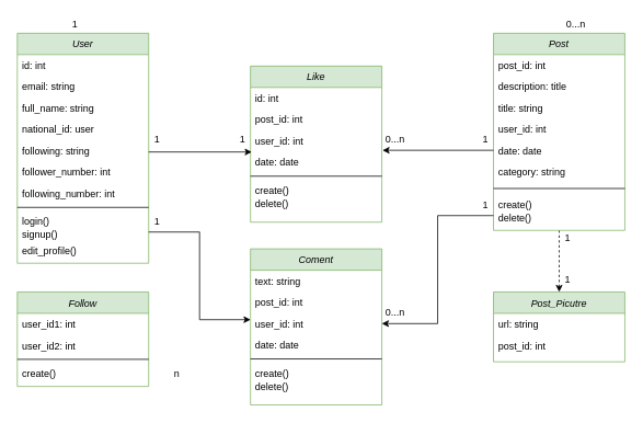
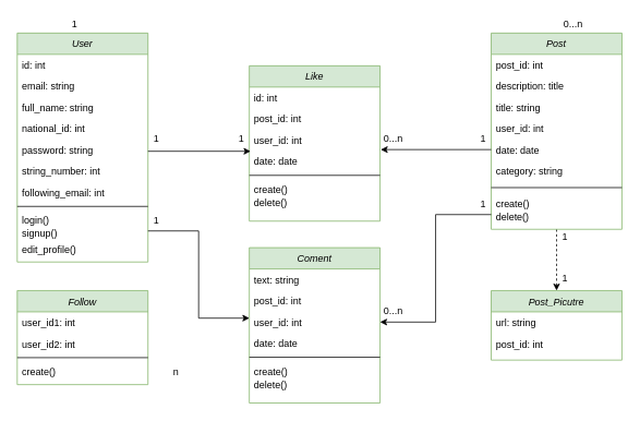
  <mxCell id="0" />
  <mxCell id="1" parent="0" />
  <mxCell id="2" value="User" style="swimlane;fontStyle=2;align=center;verticalAlign=top;childLayout=stackLayout;horizontal=1;startSize=26;horizontalStack=0;resizeParent=1;resizeLast=0;collapsible=1;marginBottom=0;rounded=0;shadow=0;strokeWidth=1;fillColor=#d5e8d4;strokeColor=#82b366;" parent="1" vertex="1"><mxGeometry x="20" y="40" width="160" height="280" as="geometry"><mxRectangle x="230" y="140" width="160" height="26" as="alternateBounds" /></mxGeometry></mxCell>
  <mxCell id="3" value="id: int" style="text;align=left;verticalAlign=top;spacingLeft=4;spacingRight=4;overflow=hidden;rotatable=0;points=[[0,0.5],[1,0.5]];portConstraint=eastwest;" parent="2" vertex="1"><mxGeometry y="26" width="160" height="26" as="geometry" /></mxCell>
  <mxCell id="4" value="email: string" style="text;align=left;verticalAlign=top;spacingLeft=4;spacingRight=4;overflow=hidden;rotatable=0;points=[[0,0.5],[1,0.5]];portConstraint=eastwest;rounded=0;shadow=0;html=0;" parent="2" vertex="1"><mxGeometry y="52" width="160" height="26" as="geometry" /></mxCell>
  <mxCell id="5" value="full_name: string" style="text;align=left;verticalAlign=top;spacingLeft=4;spacingRight=4;overflow=hidden;rotatable=0;points=[[0,0.5],[1,0.5]];portConstraint=eastwest;rounded=0;shadow=0;html=0;" parent="2" vertex="1"><mxGeometry y="78" width="160" height="26" as="geometry" /></mxCell>
- <mxCell id="6" value="national_id: user" style="text;align=left;verticalAlign=top;spacingLeft=4;spacingRight=4;overflow=hidden;rotatable=0;points=[[0,0.5],[1,0.5]];portConstraint=eastwest;rounded=0;shadow=0;html=0;" vertex="1" parent="2"><mxGeometry y="104" width="160" height="26" as="geometry" /></mxCell>
- <mxCell id="7" value="following: string" style="text;align=left;verticalAlign=top;spacingLeft=4;spacingRight=4;overflow=hidden;rotatable=0;points=[[0,0.5],[1,0.5]];portConstraint=eastwest;rounded=0;shadow=0;html=0;" vertex="1" parent="2"><mxGeometry y="130" width="160" height="26" as="geometry" /></mxCell>
- <mxCell id="8" value="follower_number: int" style="text;align=left;verticalAlign=top;spacingLeft=4;spacingRight=4;overflow=hidden;rotatable=0;points=[[0,0.5],[1,0.5]];portConstraint=eastwest;rounded=0;shadow=0;html=0;" vertex="1" parent="2"><mxGeometry y="156" width="160" height="26" as="geometry" /></mxCell>
- <mxCell id="9" value="following_number: int" style="text;align=left;verticalAlign=top;spacingLeft=4;spacingRight=4;overflow=hidden;rotatable=0;points=[[0,0.5],[1,0.5]];portConstraint=eastwest;rounded=0;shadow=0;html=0;" vertex="1" parent="2"><mxGeometry y="182" width="160" height="26" as="geometry" /></mxCell>
+ <mxCell id="6" value="national_id: int" style="text;align=left;verticalAlign=top;spacingLeft=4;spacingRight=4;overflow=hidden;rotatable=0;points=[[0,0.5],[1,0.5]];portConstraint=eastwest;rounded=0;shadow=0;html=0;" vertex="1" parent="2"><mxGeometry y="104" width="160" height="26" as="geometry" /></mxCell>
+ <mxCell id="7" value="password: string" style="text;align=left;verticalAlign=top;spacingLeft=4;spacingRight=4;overflow=hidden;rotatable=0;points=[[0,0.5],[1,0.5]];portConstraint=eastwest;rounded=0;shadow=0;html=0;" vertex="1" parent="2"><mxGeometry y="130" width="160" height="26" as="geometry" /></mxCell>
+ <mxCell id="8" value="string_number: int" style="text;align=left;verticalAlign=top;spacingLeft=4;spacingRight=4;overflow=hidden;rotatable=0;points=[[0,0.5],[1,0.5]];portConstraint=eastwest;rounded=0;shadow=0;html=0;" vertex="1" parent="2"><mxGeometry y="156" width="160" height="26" as="geometry" /></mxCell>
+ <mxCell id="9" value="following_email: int" style="text;align=left;verticalAlign=top;spacingLeft=4;spacingRight=4;overflow=hidden;rotatable=0;points=[[0,0.5],[1,0.5]];portConstraint=eastwest;rounded=0;shadow=0;html=0;" vertex="1" parent="2"><mxGeometry y="182" width="160" height="26" as="geometry" /></mxCell>
  <mxCell id="10" value="" style="line;html=1;strokeWidth=1;align=left;verticalAlign=middle;spacingTop=-1;spacingLeft=3;spacingRight=3;rotatable=0;labelPosition=right;points=[];portConstraint=eastwest;" vertex="1" parent="2"><mxGeometry y="208" width="160" height="8" as="geometry" /></mxCell>
  <mxCell id="11" value="login()" style="text;align=left;verticalAlign=top;spacingLeft=4;spacingRight=4;overflow=hidden;rotatable=0;points=[[0,0.5],[1,0.5]];portConstraint=eastwest;rounded=0;shadow=0;html=0;" vertex="1" parent="2"><mxGeometry y="216" width="160" height="16" as="geometry" /></mxCell>
  <mxCell id="12" value="signup()" style="text;align=left;verticalAlign=top;spacingLeft=4;spacingRight=4;overflow=hidden;rotatable=0;points=[[0,0.5],[1,0.5]];portConstraint=eastwest;rounded=0;shadow=0;html=0;" vertex="1" parent="2"><mxGeometry y="232" width="160" height="20" as="geometry" /></mxCell>
  <mxCell id="13" value="edit_profile()" style="text;align=left;verticalAlign=top;spacingLeft=4;spacingRight=4;overflow=hidden;rotatable=0;points=[[0,0.5],[1,0.5]];portConstraint=eastwest;rounded=0;shadow=0;html=0;" vertex="1" parent="2"><mxGeometry y="252" width="160" height="20" as="geometry" /></mxCell>
  <mxCell id="14" style="edgeStyle=orthogonalEdgeStyle;rounded=0;orthogonalLoop=1;jettySize=auto;html=1;entryX=0.5;entryY=0;entryDx=0;entryDy=0;dashed=1;" edge="1" parent="1" source="15" target="46"><mxGeometry relative="1" as="geometry" /></mxCell>
  <mxCell id="15" value="Post" style="swimlane;fontStyle=2;align=center;verticalAlign=top;childLayout=stackLayout;horizontal=1;startSize=26;horizontalStack=0;resizeParent=1;resizeLast=0;collapsible=1;marginBottom=0;rounded=0;shadow=0;strokeWidth=1;fillColor=#d5e8d4;strokeColor=#82b366;" vertex="1" parent="1"><mxGeometry x="600" y="40" width="160" height="240" as="geometry"><mxRectangle x="230" y="140" width="160" height="26" as="alternateBounds" /></mxGeometry></mxCell>
  <mxCell id="16" value="post_id: int" style="text;align=left;verticalAlign=top;spacingLeft=4;spacingRight=4;overflow=hidden;rotatable=0;points=[[0,0.5],[1,0.5]];portConstraint=eastwest;" vertex="1" parent="15"><mxGeometry y="26" width="160" height="26" as="geometry" /></mxCell>
  <mxCell id="17" value="description: title" style="text;align=left;verticalAlign=top;spacingLeft=4;spacingRight=4;overflow=hidden;rotatable=0;points=[[0,0.5],[1,0.5]];portConstraint=eastwest;rounded=0;shadow=0;html=0;" vertex="1" parent="15"><mxGeometry y="52" width="160" height="26" as="geometry" /></mxCell>
  <mxCell id="18" value="title: string" style="text;align=left;verticalAlign=top;spacingLeft=4;spacingRight=4;overflow=hidden;rotatable=0;points=[[0,0.5],[1,0.5]];portConstraint=eastwest;rounded=0;shadow=0;html=0;" vertex="1" parent="15"><mxGeometry y="78" width="160" height="26" as="geometry" /></mxCell>
  <mxCell id="19" value="user_id: int" style="text;align=left;verticalAlign=top;spacingLeft=4;spacingRight=4;overflow=hidden;rotatable=0;points=[[0,0.5],[1,0.5]];portConstraint=eastwest;rounded=0;shadow=0;html=0;" vertex="1" parent="15"><mxGeometry y="104" width="160" height="26" as="geometry" /></mxCell>
  <mxCell id="20" value="date: date" style="text;align=left;verticalAlign=top;spacingLeft=4;spacingRight=4;overflow=hidden;rotatable=0;points=[[0,0.5],[1,0.5]];portConstraint=eastwest;rounded=0;shadow=0;html=0;" vertex="1" parent="15"><mxGeometry y="130" width="160" height="26" as="geometry" /></mxCell>
  <mxCell id="21" value="category: string" style="text;align=left;verticalAlign=top;spacingLeft=4;spacingRight=4;overflow=hidden;rotatable=0;points=[[0,0.5],[1,0.5]];portConstraint=eastwest;rounded=0;shadow=0;html=0;" vertex="1" parent="15"><mxGeometry y="156" width="160" height="26" as="geometry" /></mxCell>
  <mxCell id="22" value="" style="line;html=1;strokeWidth=1;align=left;verticalAlign=middle;spacingTop=-1;spacingLeft=3;spacingRight=3;rotatable=0;labelPosition=right;points=[];portConstraint=eastwest;" vertex="1" parent="15"><mxGeometry y="182" width="160" height="14" as="geometry" /></mxCell>
  <mxCell id="23" value="create()" style="text;align=left;verticalAlign=top;spacingLeft=4;spacingRight=4;overflow=hidden;rotatable=0;points=[[0,0.5],[1,0.5]];portConstraint=eastwest;rounded=0;shadow=0;html=0;" vertex="1" parent="15"><mxGeometry y="196" width="160" height="16" as="geometry" /></mxCell>
  <mxCell id="24" value="delete()" style="text;align=left;verticalAlign=top;spacingLeft=4;spacingRight=4;overflow=hidden;rotatable=0;points=[[0,0.5],[1,0.5]];portConstraint=eastwest;rounded=0;shadow=0;html=0;" vertex="1" parent="15"><mxGeometry y="212" width="160" height="20" as="geometry" /></mxCell>
  <mxCell id="25" value="Like" style="swimlane;fontStyle=2;align=center;verticalAlign=top;childLayout=stackLayout;horizontal=1;startSize=26;horizontalStack=0;resizeParent=1;resizeLast=0;collapsible=1;marginBottom=0;rounded=0;shadow=0;strokeWidth=1;fillColor=#d5e8d4;strokeColor=#82b366;" vertex="1" parent="1"><mxGeometry x="304" y="80" width="160" height="190" as="geometry"><mxRectangle x="230" y="140" width="160" height="26" as="alternateBounds" /></mxGeometry></mxCell>
  <mxCell id="26" value="id: int" style="text;align=left;verticalAlign=top;spacingLeft=4;spacingRight=4;overflow=hidden;rotatable=0;points=[[0,0.5],[1,0.5]];portConstraint=eastwest;" vertex="1" parent="25"><mxGeometry y="26" width="160" height="26" as="geometry" /></mxCell>
  <mxCell id="27" value="post_id: int" style="text;align=left;verticalAlign=top;spacingLeft=4;spacingRight=4;overflow=hidden;rotatable=0;points=[[0,0.5],[1,0.5]];portConstraint=eastwest;rounded=0;shadow=0;html=0;" vertex="1" parent="25"><mxGeometry y="52" width="160" height="26" as="geometry" /></mxCell>
  <mxCell id="28" value="user_id: int" style="text;align=left;verticalAlign=top;spacingLeft=4;spacingRight=4;overflow=hidden;rotatable=0;points=[[0,0.5],[1,0.5]];portConstraint=eastwest;rounded=0;shadow=0;html=0;" vertex="1" parent="25"><mxGeometry y="78" width="160" height="26" as="geometry" /></mxCell>
  <mxCell id="29" value="date: date" style="text;align=left;verticalAlign=top;spacingLeft=4;spacingRight=4;overflow=hidden;rotatable=0;points=[[0,0.5],[1,0.5]];portConstraint=eastwest;rounded=0;shadow=0;html=0;" vertex="1" parent="25"><mxGeometry y="104" width="160" height="26" as="geometry" /></mxCell>
  <mxCell id="30" value="" style="line;html=1;strokeWidth=1;align=left;verticalAlign=middle;spacingTop=-1;spacingLeft=3;spacingRight=3;rotatable=0;labelPosition=right;points=[];portConstraint=eastwest;" vertex="1" parent="25"><mxGeometry y="130" width="160" height="8" as="geometry" /></mxCell>
  <mxCell id="31" value="create()" style="text;align=left;verticalAlign=top;spacingLeft=4;spacingRight=4;overflow=hidden;rotatable=0;points=[[0,0.5],[1,0.5]];portConstraint=eastwest;rounded=0;shadow=0;html=0;" vertex="1" parent="25"><mxGeometry y="138" width="160" height="16" as="geometry" /></mxCell>
  <mxCell id="32" value="delete()" style="text;align=left;verticalAlign=top;spacingLeft=4;spacingRight=4;overflow=hidden;rotatable=0;points=[[0,0.5],[1,0.5]];portConstraint=eastwest;rounded=0;shadow=0;html=0;" vertex="1" parent="25"><mxGeometry y="154" width="160" height="20" as="geometry" /></mxCell>
  <mxCell id="33" value="Coment" style="swimlane;fontStyle=2;align=center;verticalAlign=top;childLayout=stackLayout;horizontal=1;startSize=26;horizontalStack=0;resizeParent=1;resizeLast=0;collapsible=1;marginBottom=0;rounded=0;shadow=0;strokeWidth=1;fillColor=#d5e8d4;strokeColor=#82b366;" vertex="1" parent="1"><mxGeometry x="304" y="302.5" width="160" height="190" as="geometry"><mxRectangle x="230" y="140" width="160" height="26" as="alternateBounds" /></mxGeometry></mxCell>
  <mxCell id="34" value="text: string" style="text;align=left;verticalAlign=top;spacingLeft=4;spacingRight=4;overflow=hidden;rotatable=0;points=[[0,0.5],[1,0.5]];portConstraint=eastwest;" vertex="1" parent="33"><mxGeometry y="26" width="160" height="26" as="geometry" /></mxCell>
  <mxCell id="35" value="post_id: int" style="text;align=left;verticalAlign=top;spacingLeft=4;spacingRight=4;overflow=hidden;rotatable=0;points=[[0,0.5],[1,0.5]];portConstraint=eastwest;rounded=0;shadow=0;html=0;" vertex="1" parent="33"><mxGeometry y="52" width="160" height="26" as="geometry" /></mxCell>
  <mxCell id="36" value="user_id: int" style="text;align=left;verticalAlign=top;spacingLeft=4;spacingRight=4;overflow=hidden;rotatable=0;points=[[0,0.5],[1,0.5]];portConstraint=eastwest;rounded=0;shadow=0;html=0;" vertex="1" parent="33"><mxGeometry y="78" width="160" height="26" as="geometry" /></mxCell>
  <mxCell id="37" value="date: date" style="text;align=left;verticalAlign=top;spacingLeft=4;spacingRight=4;overflow=hidden;rotatable=0;points=[[0,0.5],[1,0.5]];portConstraint=eastwest;rounded=0;shadow=0;html=0;" vertex="1" parent="33"><mxGeometry y="104" width="160" height="26" as="geometry" /></mxCell>
  <mxCell id="38" value="" style="line;html=1;strokeWidth=1;align=left;verticalAlign=middle;spacingTop=-1;spacingLeft=3;spacingRight=3;rotatable=0;labelPosition=right;points=[];portConstraint=eastwest;" vertex="1" parent="33"><mxGeometry y="130" width="160" height="8" as="geometry" /></mxCell>
  <mxCell id="39" value="create()" style="text;align=left;verticalAlign=top;spacingLeft=4;spacingRight=4;overflow=hidden;rotatable=0;points=[[0,0.5],[1,0.5]];portConstraint=eastwest;rounded=0;shadow=0;html=0;" vertex="1" parent="33"><mxGeometry y="138" width="160" height="16" as="geometry" /></mxCell>
  <mxCell id="40" value="delete()" style="text;align=left;verticalAlign=top;spacingLeft=4;spacingRight=4;overflow=hidden;rotatable=0;points=[[0,0.5],[1,0.5]];portConstraint=eastwest;rounded=0;shadow=0;html=0;" vertex="1" parent="33"><mxGeometry y="154" width="160" height="20" as="geometry" /></mxCell>
  <mxCell id="41" value="Follow" style="swimlane;fontStyle=2;align=center;verticalAlign=top;childLayout=stackLayout;horizontal=1;startSize=26;horizontalStack=0;resizeParent=1;resizeLast=0;collapsible=1;marginBottom=0;rounded=0;shadow=0;strokeWidth=1;fillColor=#d5e8d4;strokeColor=#82b366;" vertex="1" parent="1"><mxGeometry x="20" y="355" width="160" height="115" as="geometry"><mxRectangle x="230" y="140" width="160" height="26" as="alternateBounds" /></mxGeometry></mxCell>
  <mxCell id="42" value="user_id1: int" style="text;align=left;verticalAlign=top;spacingLeft=4;spacingRight=4;overflow=hidden;rotatable=0;points=[[0,0.5],[1,0.5]];portConstraint=eastwest;" vertex="1" parent="41"><mxGeometry y="26" width="160" height="26" as="geometry" /></mxCell>
  <mxCell id="43" value="user_id2: int" style="text;align=left;verticalAlign=top;spacingLeft=4;spacingRight=4;overflow=hidden;rotatable=0;points=[[0,0.5],[1,0.5]];portConstraint=eastwest;rounded=0;shadow=0;html=0;" vertex="1" parent="41"><mxGeometry y="52" width="160" height="26" as="geometry" /></mxCell>
  <mxCell id="44" value="" style="line;html=1;strokeWidth=1;align=left;verticalAlign=middle;spacingTop=-1;spacingLeft=3;spacingRight=3;rotatable=0;labelPosition=right;points=[];portConstraint=eastwest;" vertex="1" parent="41"><mxGeometry y="78" width="160" height="8" as="geometry" /></mxCell>
  <mxCell id="45" value="create()" style="text;align=left;verticalAlign=top;spacingLeft=4;spacingRight=4;overflow=hidden;rotatable=0;points=[[0,0.5],[1,0.5]];portConstraint=eastwest;rounded=0;shadow=0;html=0;" vertex="1" parent="41"><mxGeometry y="86" width="160" height="16" as="geometry" /></mxCell>
  <mxCell id="46" value="Post_Picutre" style="swimlane;fontStyle=2;align=center;verticalAlign=top;childLayout=stackLayout;horizontal=1;startSize=26;horizontalStack=0;resizeParent=1;resizeLast=0;collapsible=1;marginBottom=0;rounded=0;shadow=0;strokeWidth=1;fillColor=#d5e8d4;strokeColor=#82b366;" vertex="1" parent="1"><mxGeometry x="600" y="355" width="160" height="85" as="geometry"><mxRectangle x="230" y="140" width="160" height="26" as="alternateBounds" /></mxGeometry></mxCell>
  <mxCell id="47" value="url: string" style="text;align=left;verticalAlign=top;spacingLeft=4;spacingRight=4;overflow=hidden;rotatable=0;points=[[0,0.5],[1,0.5]];portConstraint=eastwest;" vertex="1" parent="46"><mxGeometry y="26" width="160" height="26" as="geometry" /></mxCell>
  <mxCell id="48" value="post_id: int" style="text;align=left;verticalAlign=top;spacingLeft=4;spacingRight=4;overflow=hidden;rotatable=0;points=[[0,0.5],[1,0.5]];portConstraint=eastwest;rounded=0;shadow=0;html=0;" vertex="1" parent="46"><mxGeometry y="52" width="160" height="26" as="geometry" /></mxCell>
  <mxCell id="49" value="1" style="text;html=1;align=center;verticalAlign=middle;resizable=0;points=[];autosize=1;" vertex="1" parent="1"><mxGeometry x="80" y="20" width="20" height="20" as="geometry" /></mxCell>
  <mxCell id="50" value="0...n" style="text;html=1;align=center;verticalAlign=middle;resizable=0;points=[];autosize=1;" vertex="1" parent="1"><mxGeometry x="680" y="20" width="40" height="20" as="geometry" /></mxCell>
  <mxCell id="51" style="edgeStyle=orthogonalEdgeStyle;rounded=0;orthogonalLoop=1;jettySize=auto;html=1;entryX=0.01;entryY=0.021;entryDx=0;entryDy=0;entryPerimeter=0;" edge="1" parent="1" source="7" target="29"><mxGeometry relative="1" as="geometry"><Array as="points"><mxPoint x="306" y="185" /></Array></mxGeometry></mxCell>
  <mxCell id="52" style="edgeStyle=orthogonalEdgeStyle;rounded=0;orthogonalLoop=1;jettySize=auto;html=1;entryX=1.005;entryY=-0.058;entryDx=0;entryDy=0;entryPerimeter=0;" edge="1" parent="1" source="20" target="29"><mxGeometry relative="1" as="geometry"><Array as="points"><mxPoint x="465" y="182" /></Array></mxGeometry></mxCell>
  <mxCell id="53" style="edgeStyle=orthogonalEdgeStyle;rounded=0;orthogonalLoop=1;jettySize=auto;html=1;entryX=1;entryY=0.5;entryDx=0;entryDy=0;" edge="1" parent="1" source="24" target="36"><mxGeometry relative="1" as="geometry" /></mxCell>
  <mxCell id="54" style="edgeStyle=orthogonalEdgeStyle;rounded=0;orthogonalLoop=1;jettySize=auto;html=1;entryX=0.001;entryY=0.315;entryDx=0;entryDy=0;entryPerimeter=0;" edge="1" parent="1" source="12" target="36"><mxGeometry relative="1" as="geometry" /></mxCell>
  <mxCell id="55" value="1" style="text;html=1;align=center;verticalAlign=middle;resizable=0;points=[];autosize=1;" vertex="1" parent="1"><mxGeometry x="180" y="160" width="20" height="20" as="geometry" /></mxCell>
  <mxCell id="56" value="1" style="text;html=1;align=center;verticalAlign=middle;resizable=0;points=[];autosize=1;" vertex="1" parent="1"><mxGeometry x="284" y="160" width="20" height="20" as="geometry" /></mxCell>
  <mxCell id="57" value="1" style="text;html=1;align=center;verticalAlign=middle;resizable=0;points=[];autosize=1;" vertex="1" parent="1"><mxGeometry x="580" y="160" width="20" height="20" as="geometry" /></mxCell>
  <mxCell id="58" value="0...n" style="text;html=1;align=center;verticalAlign=middle;resizable=0;points=[];autosize=1;" vertex="1" parent="1"><mxGeometry x="460" y="160" width="40" height="20" as="geometry" /></mxCell>
  <mxCell id="59" value="1" style="text;html=1;align=center;verticalAlign=middle;resizable=0;points=[];autosize=1;" vertex="1" parent="1"><mxGeometry x="180" y="260" width="20" height="20" as="geometry" /></mxCell>
  <mxCell id="60" value="n" style="text;html=1;align=center;verticalAlign=middle;resizable=0;points=[];autosize=1;" vertex="1" parent="1"><mxGeometry x="204" y="445" width="20" height="20" as="geometry" /></mxCell>
  <mxCell id="61" value="1" style="text;html=1;align=center;verticalAlign=middle;resizable=0;points=[];autosize=1;" vertex="1" parent="1"><mxGeometry x="580" y="240" width="20" height="20" as="geometry" /></mxCell>
  <mxCell id="62" value="0...n" style="text;html=1;align=center;verticalAlign=middle;resizable=0;points=[];autosize=1;" vertex="1" parent="1"><mxGeometry x="460" y="370" width="40" height="20" as="geometry" /></mxCell>
  <mxCell id="63" value="1" style="text;html=1;align=center;verticalAlign=middle;resizable=0;points=[];autosize=1;" vertex="1" parent="1"><mxGeometry x="680" y="330" width="20" height="20" as="geometry" /></mxCell>
  <mxCell id="64" value="1" style="text;html=1;align=center;verticalAlign=middle;resizable=0;points=[];autosize=1;" vertex="1" parent="1"><mxGeometry x="680" y="280" width="20" height="20" as="geometry" /></mxCell>
